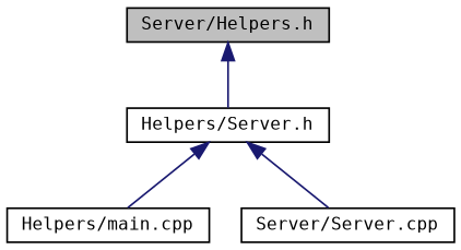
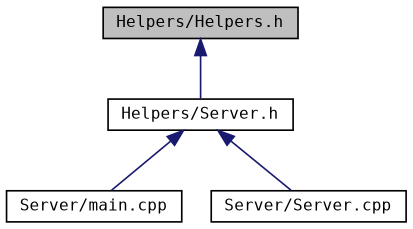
  digraph {
    fontname="DejaVu Sans Mono"
    node [color=black fillcolor=white fontname="DejaVu Sans Mono" fontsize=10 shape=record style=filled]
    edge [color=midnightblue dir=back fontname="DejaVu Sans Mono" fontsize=10 labelfontname=Helvetica labelfontsize=10 style=solid]
-   n1 [fillcolor=grey75 fontcolor=black height=0.2 label="Server/Helpers.h" width=0.4]
+   n1 [fillcolor=grey75 fontcolor=black height=0.2 label="Helpers/Helpers.h" width=0.4]
    n2 [height=0.2 label="Helpers/Server.h" width=0.4]
-   n3 [height=0.2 label="Helpers/main.cpp" width=0.4]
+   n3 [height=0.2 label="Server/main.cpp" width=0.4]
    n4 [height=0.2 label="Server/Server.cpp" width=0.4]
    n1 -> n2
    n2 -> n3
    n2 -> n4
  }
